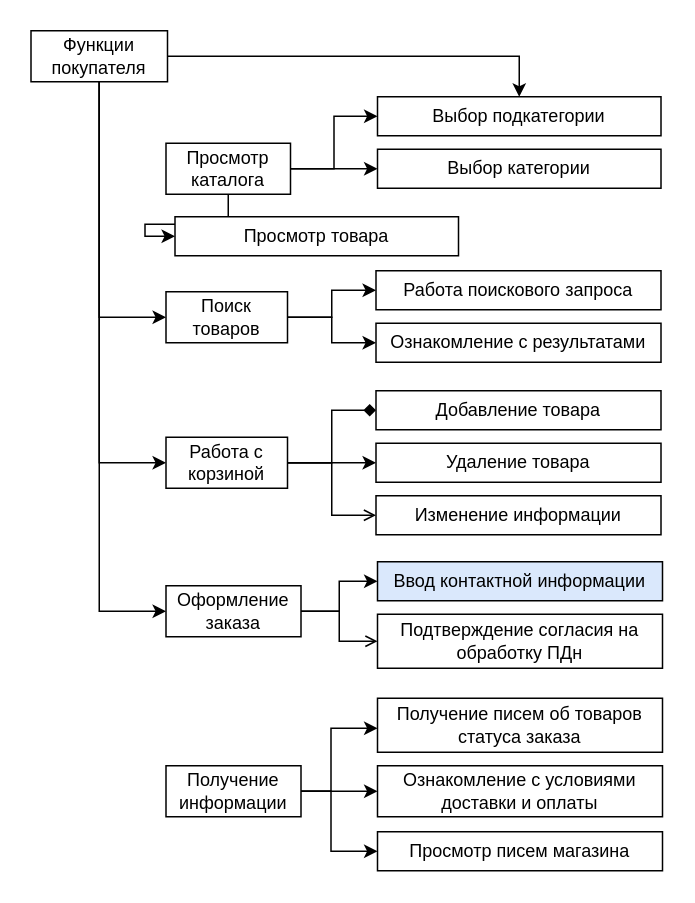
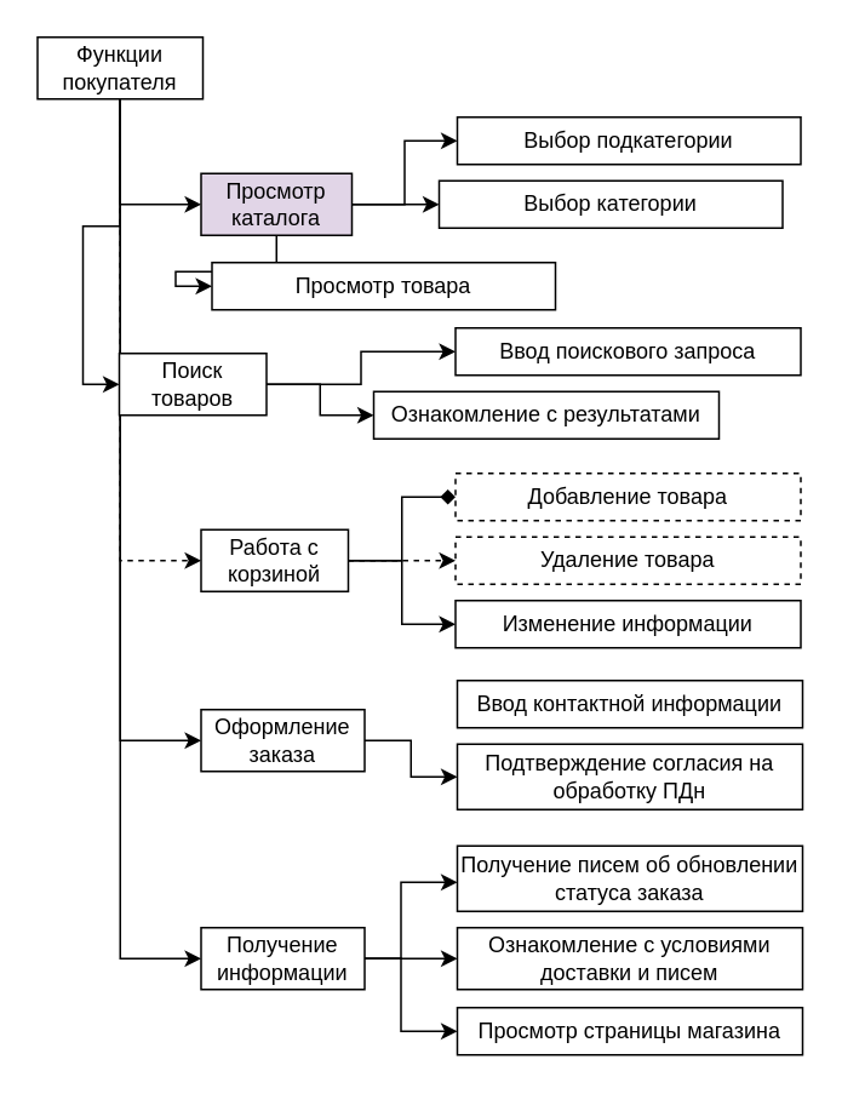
  <mxCell id="0" />
  <mxCell id="1" parent="0" />
+ <mxCell id="2" style="edgeStyle=orthogonalEdgeStyle;rounded=0;orthogonalLoop=1;jettySize=auto;html=1;entryX=0;entryY=0.5;entryDx=0;entryDy=0;" parent="1" source="7" target="11" edge="1"><mxGeometry relative="1" as="geometry" /></mxCell>
  <mxCell id="3" style="edgeStyle=orthogonalEdgeStyle;rounded=0;orthogonalLoop=1;jettySize=auto;html=1;entryX=0;entryY=0.5;entryDx=0;entryDy=0;" parent="1" source="7" target="17" edge="1"><mxGeometry relative="1" as="geometry" /></mxCell>
- <mxCell id="4" style="edgeStyle=orthogonalEdgeStyle;rounded=0;orthogonalLoop=1;jettySize=auto;html=1;entryX=0;entryY=0.5;entryDx=0;entryDy=0;" parent="1" source="7" target="23" edge="1"><mxGeometry relative="1" as="geometry" /></mxCell>
+ <mxCell id="4" style="edgeStyle=orthogonalEdgeStyle;rounded=0;orthogonalLoop=1;jettySize=auto;html=1;entryX=0;entryY=0.5;entryDx=0;entryDy=0;dashed=1;" parent="1" source="7" target="23" edge="1"><mxGeometry relative="1" as="geometry" /></mxCell>
  <mxCell id="5" style="edgeStyle=orthogonalEdgeStyle;rounded=0;orthogonalLoop=1;jettySize=auto;html=1;entryX=0;entryY=0.5;entryDx=0;entryDy=0;" parent="1" source="7" target="29" edge="1"><mxGeometry relative="1" as="geometry" /></mxCell>
- <mxCell id="6" style="edgeStyle=orthogonalEdgeStyle;rounded=0;orthogonalLoop=1;jettySize=auto;html=1;" parent="1" source="7" target="13" edge="1"><mxGeometry relative="1" as="geometry" /></mxCell>
+ <mxCell id="6" style="edgeStyle=orthogonalEdgeStyle;rounded=0;orthogonalLoop=1;jettySize=auto;html=1;entryX=0;entryY=0.5;entryDx=0;entryDy=0;" parent="1" source="7" target="36" edge="1"><mxGeometry relative="1" as="geometry" /></mxCell>
  <mxCell id="7" value="Функции покупателя" style="whiteSpace=wrap;strokeWidth=1;" parent="1" vertex="1"><mxGeometry x="20" y="20" width="91" height="34" as="geometry" /></mxCell>
  <mxCell id="8" style="edgeStyle=orthogonalEdgeStyle;rounded=0;orthogonalLoop=1;jettySize=auto;html=1;entryX=0;entryY=0.5;entryDx=0;entryDy=0;" parent="1" source="11" target="12" edge="1"><mxGeometry relative="1" as="geometry" /></mxCell>
  <mxCell id="9" style="edgeStyle=orthogonalEdgeStyle;rounded=0;orthogonalLoop=1;jettySize=auto;html=1;entryX=0;entryY=0.5;entryDx=0;entryDy=0;" parent="1" source="11" target="14" edge="1"><mxGeometry relative="1" as="geometry" /></mxCell>
  <mxCell id="10" style="edgeStyle=orthogonalEdgeStyle;rounded=0;orthogonalLoop=1;jettySize=auto;html=1;entryX=0;entryY=0.5;entryDx=0;entryDy=0;" parent="1" source="11" target="13" edge="1"><mxGeometry relative="1" as="geometry" /></mxCell>
- <mxCell id="11" value="Просмотр каталога" style="whiteSpace=wrap;strokeWidth=1;" parent="1" vertex="1"><mxGeometry x="110" y="95" width="83" height="34" as="geometry" /></mxCell>
- <mxCell id="12" value="Выбор категории" style="whiteSpace=wrap;strokeWidth=1;" parent="1" vertex="1"><mxGeometry x="251" y="99" width="189" height="26" as="geometry" /></mxCell>
+ <mxCell id="11" value="Просмотр каталога" style="whiteSpace=wrap;strokeWidth=1;fillColor=#e1d5e7;" parent="1" vertex="1"><mxGeometry x="110" y="95" width="83" height="34" as="geometry" /></mxCell>
+ <mxCell id="12" value="Выбор категории" style="whiteSpace=wrap;strokeWidth=1;" parent="1" vertex="1"><mxGeometry x="241" y="99" width="189" height="26" as="geometry" /></mxCell>
  <mxCell id="13" value="Выбор подкатегории" style="whiteSpace=wrap;strokeWidth=1;" parent="1" vertex="1"><mxGeometry x="251" y="64" width="189" height="26" as="geometry" /></mxCell>
  <mxCell id="14" value="Просмотр товара" style="whiteSpace=wrap;strokeWidth=1;" parent="1" vertex="1"><mxGeometry x="116" y="144" width="189" height="26" as="geometry" /></mxCell>
  <mxCell id="15" style="edgeStyle=orthogonalEdgeStyle;rounded=0;orthogonalLoop=1;jettySize=auto;html=1;entryX=0;entryY=0.5;entryDx=0;entryDy=0;" parent="1" source="17" target="18" edge="1"><mxGeometry relative="1" as="geometry" /></mxCell>
  <mxCell id="16" style="edgeStyle=orthogonalEdgeStyle;rounded=0;orthogonalLoop=1;jettySize=auto;html=1;entryX=0;entryY=0.5;entryDx=0;entryDy=0;" parent="1" source="17" target="19" edge="1"><mxGeometry relative="1" as="geometry" /></mxCell>
- <mxCell id="17" value="Поиск товаров" style="whiteSpace=wrap;strokeWidth=1;" parent="1" vertex="1"><mxGeometry x="110" y="194" width="81" height="34" as="geometry" /></mxCell>
- <mxCell id="18" value="Работа поискового запроса" style="whiteSpace=wrap;strokeWidth=1;" parent="1" vertex="1"><mxGeometry x="250" y="180" width="190" height="26" as="geometry" /></mxCell>
- <mxCell id="19" value="Ознакомление с результатами" style="whiteSpace=wrap;strokeWidth=1;" parent="1" vertex="1"><mxGeometry x="250" y="215" width="190" height="26" as="geometry" /></mxCell>
+ <mxCell id="17" value="Поиск товаров" style="whiteSpace=wrap;strokeWidth=1;" parent="1" vertex="1"><mxGeometry x="65" y="194" width="81" height="34" as="geometry" /></mxCell>
+ <mxCell id="18" value="Ввод поискового запроса" style="whiteSpace=wrap;strokeWidth=1;" parent="1" vertex="1"><mxGeometry x="250" y="180" width="190" height="26" as="geometry" /></mxCell>
+ <mxCell id="19" value="Ознакомление с результатами" style="whiteSpace=wrap;strokeWidth=1;" parent="1" vertex="1"><mxGeometry x="205" y="215" width="190" height="26" as="geometry" /></mxCell>
  <mxCell id="20" style="edgeStyle=orthogonalEdgeStyle;rounded=0;orthogonalLoop=1;jettySize=auto;html=1;entryX=0;entryY=0.5;entryDx=0;entryDy=0;endArrow=diamond;" parent="1" source="23" target="24" edge="1"><mxGeometry relative="1" as="geometry" /></mxCell>
- <mxCell id="21" style="edgeStyle=orthogonalEdgeStyle;rounded=0;orthogonalLoop=1;jettySize=auto;html=1;entryX=0;entryY=0.5;entryDx=0;entryDy=0;" parent="1" source="23" target="25" edge="1"><mxGeometry relative="1" as="geometry" /></mxCell>
- <mxCell id="22" style="edgeStyle=orthogonalEdgeStyle;rounded=0;orthogonalLoop=1;jettySize=auto;html=1;entryX=0;entryY=0.5;entryDx=0;entryDy=0;endArrow=open;" parent="1" source="23" target="26" edge="1"><mxGeometry relative="1" as="geometry" /></mxCell>
+ <mxCell id="21" style="edgeStyle=orthogonalEdgeStyle;rounded=0;orthogonalLoop=1;jettySize=auto;html=1;entryX=0;entryY=0.5;entryDx=0;entryDy=0;dashed=1;" parent="1" source="23" target="25" edge="1"><mxGeometry relative="1" as="geometry" /></mxCell>
+ <mxCell id="22" style="edgeStyle=orthogonalEdgeStyle;rounded=0;orthogonalLoop=1;jettySize=auto;html=1;entryX=0;entryY=0.5;entryDx=0;entryDy=0;" parent="1" source="23" target="26" edge="1"><mxGeometry relative="1" as="geometry" /></mxCell>
  <mxCell id="23" value="Работа с корзиной" style="whiteSpace=wrap;strokeWidth=1;" parent="1" vertex="1"><mxGeometry x="110" y="291" width="81" height="34" as="geometry" /></mxCell>
- <mxCell id="24" value="Добавление товара" style="whiteSpace=wrap;strokeWidth=1;" parent="1" vertex="1"><mxGeometry x="250" y="260" width="190" height="26" as="geometry" /></mxCell>
- <mxCell id="25" value="Удаление товара" style="whiteSpace=wrap;strokeWidth=1;" parent="1" vertex="1"><mxGeometry x="250" y="295" width="190" height="26" as="geometry" /></mxCell>
+ <mxCell id="24" value="Добавление товара" style="whiteSpace=wrap;strokeWidth=1;dashed=1;" parent="1" vertex="1"><mxGeometry x="250" y="260" width="190" height="26" as="geometry" /></mxCell>
+ <mxCell id="25" value="Удаление товара" style="whiteSpace=wrap;strokeWidth=1;dashed=1;" parent="1" vertex="1"><mxGeometry x="250" y="295" width="190" height="26" as="geometry" /></mxCell>
  <mxCell id="26" value="Изменение информации" style="whiteSpace=wrap;strokeWidth=1;" parent="1" vertex="1"><mxGeometry x="250" y="330" width="190" height="26" as="geometry" /></mxCell>
- <mxCell id="27" style="edgeStyle=orthogonalEdgeStyle;rounded=0;orthogonalLoop=1;jettySize=auto;html=1;entryX=0;entryY=0.5;entryDx=0;entryDy=0;" parent="1" source="29" target="30" edge="1"><mxGeometry relative="1" as="geometry" /></mxCell>
- <mxCell id="28" style="edgeStyle=orthogonalEdgeStyle;rounded=0;orthogonalLoop=1;jettySize=auto;html=1;entryX=0;entryY=0.5;entryDx=0;entryDy=0;endArrow=open;" parent="1" source="29" target="31" edge="1"><mxGeometry relative="1" as="geometry" /></mxCell>
+ <mxCell id="28" style="edgeStyle=orthogonalEdgeStyle;rounded=0;orthogonalLoop=1;jettySize=auto;html=1;entryX=0;entryY=0.5;entryDx=0;entryDy=0;" parent="1" source="29" target="31" edge="1"><mxGeometry relative="1" as="geometry" /></mxCell>
  <mxCell id="29" value="Оформление заказа" style="whiteSpace=wrap;strokeWidth=1;" parent="1" vertex="1"><mxGeometry x="110" y="390" width="90" height="34" as="geometry" /></mxCell>
- <mxCell id="30" value="Ввод контактной информации" style="whiteSpace=wrap;strokeWidth=1;fillColor=#dae8fc;" parent="1" vertex="1"><mxGeometry x="251" y="374" width="190" height="26" as="geometry" /></mxCell>
+ <mxCell id="30" value="Ввод контактной информации" style="whiteSpace=wrap;strokeWidth=1;" parent="1" vertex="1"><mxGeometry x="251" y="374" width="190" height="26" as="geometry" /></mxCell>
  <mxCell id="31" value="Подтверждение согласия на обработку ПДн" style="whiteSpace=wrap;strokeWidth=1;" parent="1" vertex="1"><mxGeometry x="251" y="409" width="190" height="36" as="geometry" /></mxCell>
- <mxCell id="32" value="Получение писем об товаров статуса заказа" style="whiteSpace=wrap;strokeWidth=1;" parent="1" vertex="1"><mxGeometry x="251" y="465" width="190" height="36" as="geometry" /></mxCell>
+ <mxCell id="32" value="Получение писем об обновлении статуса заказа" style="whiteSpace=wrap;strokeWidth=1;" parent="1" vertex="1"><mxGeometry x="251" y="465" width="190" height="36" as="geometry" /></mxCell>
  <mxCell id="33" style="edgeStyle=orthogonalEdgeStyle;rounded=0;orthogonalLoop=1;jettySize=auto;html=1;" parent="1" source="36" target="32" edge="1"><mxGeometry relative="1" as="geometry"><Array as="points"><mxPoint x="220" y="527" /><mxPoint x="220" y="485" /></Array></mxGeometry></mxCell>
  <mxCell id="34" style="edgeStyle=orthogonalEdgeStyle;rounded=0;orthogonalLoop=1;jettySize=auto;html=1;entryX=0;entryY=0.5;entryDx=0;entryDy=0;" parent="1" source="36" target="38" edge="1"><mxGeometry relative="1" as="geometry" /></mxCell>
  <mxCell id="35" style="edgeStyle=orthogonalEdgeStyle;rounded=0;orthogonalLoop=1;jettySize=auto;html=1;entryX=0;entryY=0.5;entryDx=0;entryDy=0;" parent="1" source="36" target="37" edge="1"><mxGeometry relative="1" as="geometry"><Array as="points"><mxPoint x="220" y="527" /><mxPoint x="220" y="567" /></Array><mxPoint x="220" y="585" as="targetPoint" /></mxGeometry></mxCell>
  <mxCell id="36" value="Получение информации" style="whiteSpace=wrap;strokeWidth=1;" parent="1" vertex="1"><mxGeometry x="110" y="510" width="90" height="34" as="geometry" /></mxCell>
- <mxCell id="37" value="Просмотр писем магазина" style="whiteSpace=wrap;strokeWidth=1;" parent="1" vertex="1"><mxGeometry x="251" y="554" width="190" height="26" as="geometry" /></mxCell>
- <mxCell id="38" value="Ознакомление с условиями доставки и оплаты" style="whiteSpace=wrap;strokeWidth=1;" parent="1" vertex="1"><mxGeometry x="251" y="510" width="190" height="34" as="geometry" /></mxCell>
+ <mxCell id="37" value="Просмотр страницы магазина" style="whiteSpace=wrap;strokeWidth=1;" parent="1" vertex="1"><mxGeometry x="251" y="554" width="190" height="26" as="geometry" /></mxCell>
+ <mxCell id="38" value="Ознакомление с условиями доставки и писем" style="whiteSpace=wrap;strokeWidth=1;" parent="1" vertex="1"><mxGeometry x="251" y="510" width="190" height="34" as="geometry" /></mxCell>
